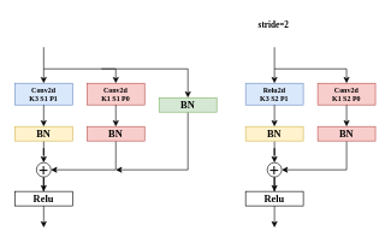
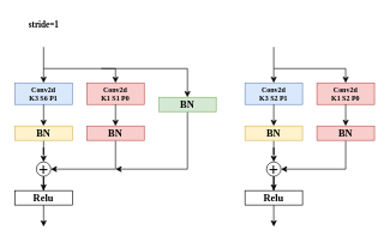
  <mxCell id="0" />
  <mxCell id="1" parent="0" />
  <mxCell id="2" value="" style="endArrow=classic;html=1;rounded=0;jumpSize=8;" edge="1" parent="1"><mxGeometry width="50" height="50" relative="1" as="geometry"><mxPoint x="60" y="65" as="sourcePoint" /><mxPoint x="60" y="115" as="targetPoint" /></mxGeometry></mxCell>
- <mxCell id="3" value="&lt;h5&gt;&lt;font face=&quot;Times New Roman&quot;&gt;Conv2d&lt;br&gt;K3 S1 P1&lt;/font&gt;&lt;/h5&gt;" style="rounded=0;whiteSpace=wrap;html=1;fillColor=#dae8fc;strokeColor=#6c8ebf;" vertex="1" parent="1"><mxGeometry x="20" y="115" width="80" height="30" as="geometry" /></mxCell>
+ <mxCell id="3" value="&lt;h5&gt;&lt;font face=&quot;Times New Roman&quot;&gt;Conv2d&lt;br&gt;K3 S6 P1&lt;/font&gt;&lt;/h5&gt;" style="rounded=0;whiteSpace=wrap;html=1;fillColor=#dae8fc;strokeColor=#6c8ebf;" vertex="1" parent="1"><mxGeometry x="20" y="115" width="80" height="30" as="geometry" /></mxCell>
  <mxCell id="4" value="" style="endArrow=classic;html=1;rounded=0;jumpSize=8;exitX=0.5;exitY=1;exitDx=0;exitDy=0;" edge="1" parent="1" source="3"><mxGeometry width="50" height="50" relative="1" as="geometry"><mxPoint x="59.5" y="155" as="sourcePoint" /><mxPoint x="60" y="175" as="targetPoint" /></mxGeometry></mxCell>
  <mxCell id="5" style="edgeStyle=orthogonalEdgeStyle;rounded=0;jumpSize=8;orthogonalLoop=1;jettySize=auto;html=1;fontFamily=Times New Roman;" edge="1" parent="1" source="6" target="16"><mxGeometry relative="1" as="geometry" /></mxCell>
  <mxCell id="6" value="&lt;h3&gt;BN&lt;/h3&gt;" style="rounded=0;whiteSpace=wrap;html=1;fontFamily=Times New Roman;fillColor=#fff2cc;strokeColor=#d6b656;" vertex="1" parent="1"><mxGeometry x="20" y="175" width="80" height="20" as="geometry" /></mxCell>
  <mxCell id="7" value="" style="endArrow=classic;html=1;rounded=0;fontFamily=Times New Roman;jumpSize=8;" edge="1" parent="1"><mxGeometry width="50" height="50" relative="1" as="geometry"><mxPoint x="60" y="95" as="sourcePoint" /><mxPoint x="160" y="115" as="targetPoint" /><Array as="points"><mxPoint x="160" y="95" /></Array></mxGeometry></mxCell>
  <mxCell id="8" value="&lt;h5&gt;&lt;font face=&quot;Times New Roman&quot;&gt;Conv2d&lt;br&gt;K1 S1 P0&lt;/font&gt;&lt;/h5&gt;" style="rounded=0;whiteSpace=wrap;html=1;fillColor=#f8cecc;strokeColor=#b85450;" vertex="1" parent="1"><mxGeometry x="120" y="115" width="80" height="30" as="geometry" /></mxCell>
  <mxCell id="9" style="edgeStyle=orthogonalEdgeStyle;rounded=0;jumpSize=8;orthogonalLoop=1;jettySize=auto;html=1;exitX=0.5;exitY=1;exitDx=0;exitDy=0;fontFamily=Times New Roman;entryX=1;entryY=0.5;entryDx=0;entryDy=0;" edge="1" parent="1" source="10" target="16"><mxGeometry relative="1" as="geometry"><mxPoint x="110" y="235" as="targetPoint" /><Array as="points"><mxPoint x="160" y="235" /></Array></mxGeometry></mxCell>
  <mxCell id="10" value="&lt;h3&gt;BN&lt;/h3&gt;" style="rounded=0;whiteSpace=wrap;html=1;fontFamily=Times New Roman;fillColor=#f8cecc;strokeColor=#b85450;" vertex="1" parent="1"><mxGeometry x="120" y="175" width="80" height="20" as="geometry" /></mxCell>
  <mxCell id="11" value="" style="endArrow=classic;html=1;rounded=0;fontFamily=Times New Roman;jumpSize=8;exitX=0.5;exitY=1;exitDx=0;exitDy=0;entryX=0.5;entryY=0;entryDx=0;entryDy=0;" edge="1" parent="1" source="8" target="10"><mxGeometry width="50" height="50" relative="1" as="geometry"><mxPoint x="290" y="215" as="sourcePoint" /><mxPoint x="340" y="165" as="targetPoint" /></mxGeometry></mxCell>
  <mxCell id="12" value="" style="endArrow=classic;html=1;rounded=0;fontFamily=Times New Roman;jumpSize=8;entryX=0.5;entryY=0;entryDx=0;entryDy=0;" edge="1" parent="1"><mxGeometry width="50" height="50" relative="1" as="geometry"><mxPoint x="140" y="95" as="sourcePoint" /><mxPoint x="260" y="135" as="targetPoint" /><Array as="points"><mxPoint x="260" y="95" /></Array></mxGeometry></mxCell>
  <mxCell id="13" style="edgeStyle=orthogonalEdgeStyle;rounded=0;jumpSize=8;orthogonalLoop=1;jettySize=auto;html=1;fontFamily=Times New Roman;exitX=0.5;exitY=1;exitDx=0;exitDy=0;" edge="1" parent="1" source="14"><mxGeometry relative="1" as="geometry"><mxPoint x="160" y="235" as="targetPoint" /><Array as="points"><mxPoint x="260" y="235" /></Array></mxGeometry></mxCell>
  <mxCell id="14" value="&lt;h3&gt;BN&lt;/h3&gt;" style="rounded=0;whiteSpace=wrap;html=1;fontFamily=Times New Roman;fillColor=#d5e8d4;strokeColor=#82b366;" vertex="1" parent="1"><mxGeometry x="220" y="135" width="80" height="20" as="geometry" /></mxCell>
  <mxCell id="15" style="edgeStyle=orthogonalEdgeStyle;rounded=0;jumpSize=8;orthogonalLoop=1;jettySize=auto;html=1;fontFamily=Times New Roman;" edge="1" parent="1" source="16" target="18"><mxGeometry relative="1" as="geometry" /></mxCell>
  <mxCell id="16" value="&lt;h1&gt;+&lt;/h1&gt;" style="ellipse;whiteSpace=wrap;html=1;aspect=fixed;fontFamily=Times New Roman;" vertex="1" parent="1"><mxGeometry x="50" y="225" width="20" height="20" as="geometry" /></mxCell>
  <mxCell id="17" style="edgeStyle=orthogonalEdgeStyle;rounded=0;jumpSize=8;orthogonalLoop=1;jettySize=auto;html=1;fontFamily=Times New Roman;" edge="1" parent="1" source="18"><mxGeometry relative="1" as="geometry"><mxPoint x="60" y="315" as="targetPoint" /></mxGeometry></mxCell>
  <mxCell id="18" value="&lt;h3&gt;Relu&lt;/h3&gt;" style="rounded=0;whiteSpace=wrap;html=1;fontFamily=Times New Roman;" vertex="1" parent="1"><mxGeometry x="20" y="265" width="80" height="20" as="geometry" /></mxCell>
  <mxCell id="19" value="" style="endArrow=classic;html=1;rounded=0;jumpSize=8;" edge="1" parent="1"><mxGeometry width="50" height="50" relative="1" as="geometry"><mxPoint x="380" y="65" as="sourcePoint" /><mxPoint x="380" y="115" as="targetPoint" /></mxGeometry></mxCell>
- <mxCell id="20" value="&lt;h5&gt;&lt;font face=&quot;Times New Roman&quot;&gt;Relu2d&lt;br&gt;K3 S2 P1&lt;/font&gt;&lt;/h5&gt;" style="rounded=0;whiteSpace=wrap;html=1;fillColor=#dae8fc;strokeColor=#6c8ebf;" vertex="1" parent="1"><mxGeometry x="340" y="115" width="80" height="30" as="geometry" /></mxCell>
+ <mxCell id="20" value="&lt;h5&gt;&lt;font face=&quot;Times New Roman&quot;&gt;Conv2d&lt;br&gt;K3 S2 P1&lt;/font&gt;&lt;/h5&gt;" style="rounded=0;whiteSpace=wrap;html=1;fillColor=#dae8fc;strokeColor=#6c8ebf;" vertex="1" parent="1"><mxGeometry x="340" y="115" width="80" height="30" as="geometry" /></mxCell>
  <mxCell id="21" value="" style="endArrow=classic;html=1;rounded=0;jumpSize=8;exitX=0.5;exitY=1;exitDx=0;exitDy=0;" edge="1" parent="1" source="20"><mxGeometry width="50" height="50" relative="1" as="geometry"><mxPoint x="379.5" y="155" as="sourcePoint" /><mxPoint x="380" y="175" as="targetPoint" /></mxGeometry></mxCell>
  <mxCell id="22" style="edgeStyle=orthogonalEdgeStyle;rounded=0;jumpSize=8;orthogonalLoop=1;jettySize=auto;html=1;fontFamily=Times New Roman;" edge="1" parent="1" source="23" target="30"><mxGeometry relative="1" as="geometry" /></mxCell>
  <mxCell id="23" value="&lt;h3&gt;BN&lt;/h3&gt;" style="rounded=0;whiteSpace=wrap;html=1;fontFamily=Times New Roman;fillColor=#fff2cc;strokeColor=#d6b656;" vertex="1" parent="1"><mxGeometry x="340" y="175" width="80" height="20" as="geometry" /></mxCell>
  <mxCell id="24" value="" style="endArrow=classic;html=1;rounded=0;fontFamily=Times New Roman;jumpSize=8;" edge="1" parent="1"><mxGeometry width="50" height="50" relative="1" as="geometry"><mxPoint x="380" y="95" as="sourcePoint" /><mxPoint x="480" y="115" as="targetPoint" /><Array as="points"><mxPoint x="480" y="95" /></Array></mxGeometry></mxCell>
  <mxCell id="25" value="&lt;h5&gt;&lt;font face=&quot;Times New Roman&quot;&gt;Conv2d&lt;br&gt;K1 S2 P0&lt;/font&gt;&lt;/h5&gt;" style="rounded=0;whiteSpace=wrap;html=1;fillColor=#f8cecc;strokeColor=#b85450;" vertex="1" parent="1"><mxGeometry x="440" y="115" width="80" height="30" as="geometry" /></mxCell>
  <mxCell id="26" style="edgeStyle=orthogonalEdgeStyle;rounded=0;jumpSize=8;orthogonalLoop=1;jettySize=auto;html=1;exitX=0.5;exitY=1;exitDx=0;exitDy=0;fontFamily=Times New Roman;entryX=1;entryY=0.5;entryDx=0;entryDy=0;" edge="1" parent="1" source="27" target="30"><mxGeometry relative="1" as="geometry"><mxPoint x="430" y="235" as="targetPoint" /><Array as="points"><mxPoint x="480" y="235" /></Array></mxGeometry></mxCell>
  <mxCell id="27" value="&lt;h3&gt;BN&lt;/h3&gt;" style="rounded=0;whiteSpace=wrap;html=1;fontFamily=Times New Roman;fillColor=#f8cecc;strokeColor=#b85450;" vertex="1" parent="1"><mxGeometry x="440" y="175" width="80" height="20" as="geometry" /></mxCell>
  <mxCell id="28" value="" style="endArrow=classic;html=1;rounded=0;fontFamily=Times New Roman;jumpSize=8;exitX=0.5;exitY=1;exitDx=0;exitDy=0;entryX=0.5;entryY=0;entryDx=0;entryDy=0;" edge="1" parent="1" source="25" target="27"><mxGeometry width="50" height="50" relative="1" as="geometry"><mxPoint x="610" y="215" as="sourcePoint" /><mxPoint x="660" y="165" as="targetPoint" /></mxGeometry></mxCell>
  <mxCell id="29" style="edgeStyle=orthogonalEdgeStyle;rounded=0;jumpSize=8;orthogonalLoop=1;jettySize=auto;html=1;fontFamily=Times New Roman;" edge="1" parent="1" source="30" target="32"><mxGeometry relative="1" as="geometry" /></mxCell>
  <mxCell id="30" value="&lt;h1&gt;+&lt;/h1&gt;" style="ellipse;whiteSpace=wrap;html=1;aspect=fixed;fontFamily=Times New Roman;" vertex="1" parent="1"><mxGeometry x="370" y="225" width="20" height="20" as="geometry" /></mxCell>
  <mxCell id="31" style="edgeStyle=orthogonalEdgeStyle;rounded=0;jumpSize=8;orthogonalLoop=1;jettySize=auto;html=1;fontFamily=Times New Roman;" edge="1" parent="1" source="32"><mxGeometry relative="1" as="geometry"><mxPoint x="380" y="315" as="targetPoint" /></mxGeometry></mxCell>
  <mxCell id="32" value="&lt;h3&gt;Relu&lt;/h3&gt;" style="rounded=0;whiteSpace=wrap;html=1;fontFamily=Times New Roman;" vertex="1" parent="1"><mxGeometry x="340" y="265" width="80" height="20" as="geometry" /></mxCell>
- <mxCell id="34" value="&lt;b&gt;stride=2&amp;nbsp;&lt;/b&gt;" style="text;html=1;align=center;verticalAlign=middle;resizable=0;points=[];autosize=1;strokeColor=none;fillColor=none;fontFamily=Times New Roman;" vertex="1" parent="1"><mxGeometry x="345" y="20" width="70" height="30" as="geometry" /></mxCell>
+ <mxCell id="33" value="&lt;b&gt;stride=1&lt;/b&gt;" style="text;html=1;align=center;verticalAlign=middle;resizable=0;points=[];autosize=1;strokeColor=none;fillColor=none;fontFamily=Times New Roman;" vertex="1" parent="1"><mxGeometry x="25" y="20" width="70" height="30" as="geometry" /></mxCell>
